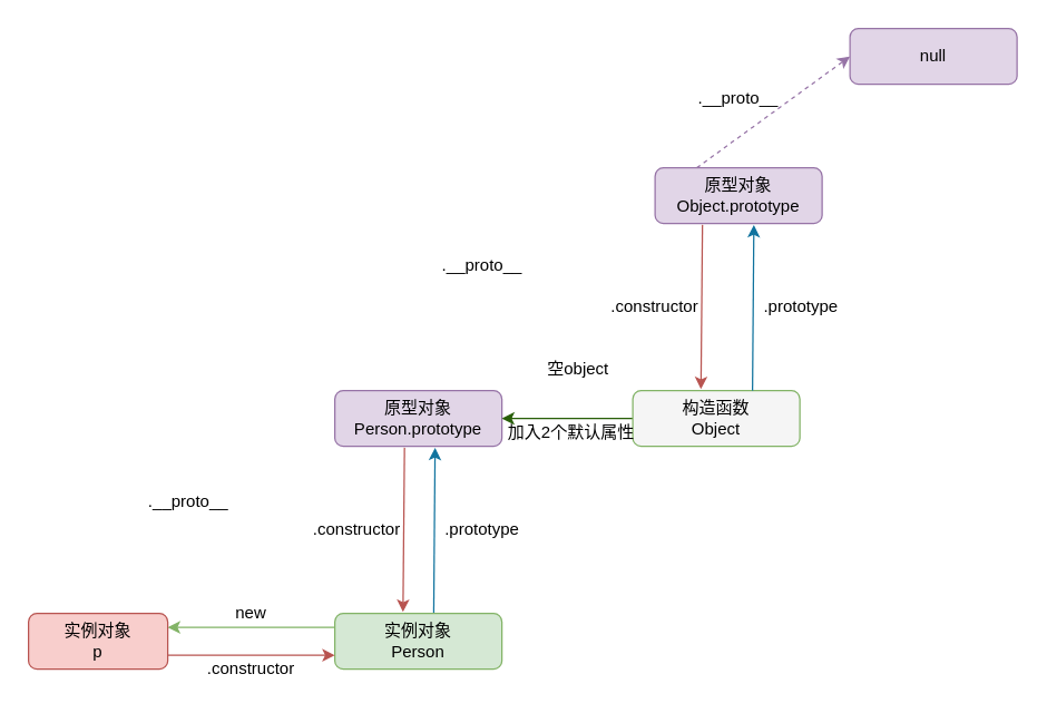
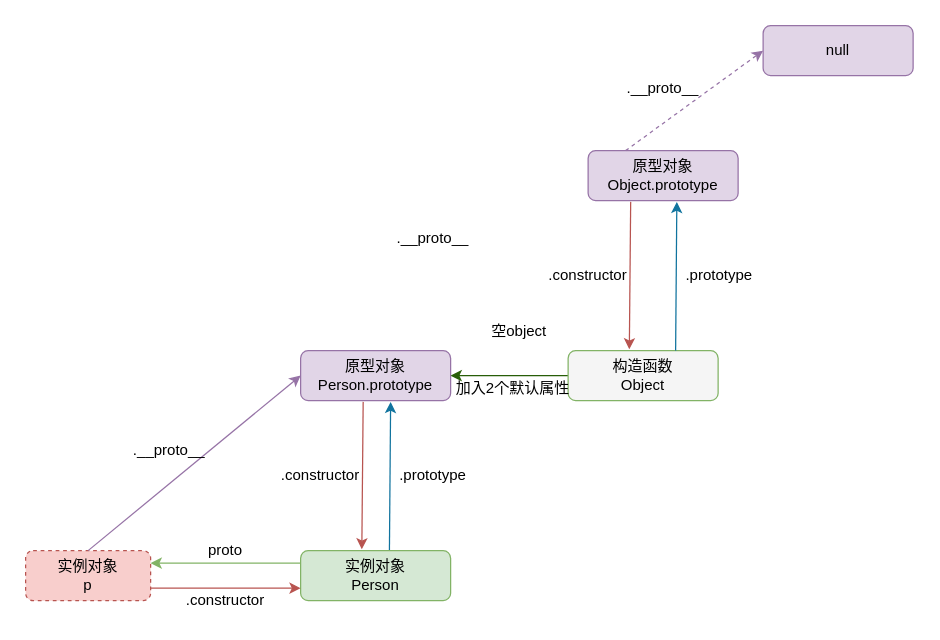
  <mxCell id="0" />
  <mxCell id="1" parent="0" />
  <mxCell id="2" value=".prototype" style="text;html=1;strokeColor=none;fillColor=none;align=center;verticalAlign=middle;whiteSpace=wrap;rounded=0;" parent="1" vertex="1"><mxGeometry x="316" y="370" width="60" height="20" as="geometry" /></mxCell>
  <mxCell id="3" value=".constructor" style="text;html=1;strokeColor=none;fillColor=none;align=center;verticalAlign=middle;whiteSpace=wrap;rounded=0;" parent="1" vertex="1"><mxGeometry x="226" y="370" width="60" height="20" as="geometry" /></mxCell>
  <mxCell id="4" value="原型对象&lt;br&gt;Person.prototype" style="rounded=1;whiteSpace=wrap;html=1;fillColor=#e1d5e7;strokeColor=#9673a6;" parent="1" vertex="1"><mxGeometry x="240" y="280" width="120" height="40" as="geometry" /></mxCell>
  <mxCell id="5" value="" style="endArrow=classic;html=1;exitX=0.592;exitY=0;exitDx=0;exitDy=0;fillColor=#b1ddf0;strokeColor=#10739e;exitPerimeter=0;entryX=0.6;entryY=1.025;entryDx=0;entryDy=0;entryPerimeter=0;" parent="1" target="4" edge="1"><mxGeometry width="50" height="50" relative="1" as="geometry"><mxPoint x="311.04" y="440" as="sourcePoint" /><mxPoint x="330" y="280" as="targetPoint" /></mxGeometry></mxCell>
  <mxCell id="6" value="" style="endArrow=classic;html=1;rounded=0;exitX=0.417;exitY=1.025;exitDx=0;exitDy=0;fillColor=#f8cecc;strokeColor=#b85450;entryX=0.408;entryY=-0.025;entryDx=0;entryDy=0;entryPerimeter=0;exitPerimeter=0;" parent="1" source="4" edge="1"><mxGeometry width="50" height="50" relative="1" as="geometry"><mxPoint x="50" y="390" as="sourcePoint" /><mxPoint x="288.96" y="439" as="targetPoint" /></mxGeometry></mxCell>
  <mxCell id="7" value="实例对象&lt;br&gt;Person" style="rounded=1;whiteSpace=wrap;html=1;fillColor=#d5e8d4;strokeColor=#82b366;" parent="1" vertex="1"><mxGeometry x="240" y="440" width="120" height="40" as="geometry" /></mxCell>
  <mxCell id="8" value=".constructor" style="text;html=1;strokeColor=none;fillColor=none;align=center;verticalAlign=middle;whiteSpace=wrap;rounded=0;" parent="1" vertex="1"><mxGeometry x="145" y="470" width="70" height="20" as="geometry" /></mxCell>
  <mxCell id="9" value="" style="endArrow=classic;html=1;rounded=0;entryX=0;entryY=0.75;entryDx=0;entryDy=0;fillColor=#f8cecc;strokeColor=#b85450;exitX=1;exitY=0.75;exitDx=0;exitDy=0;" parent="1" source="12" target="7" edge="1"><mxGeometry width="50" height="50" relative="1" as="geometry"><mxPoint x="180" y="470" as="sourcePoint" /><mxPoint x="360" y="590" as="targetPoint" /></mxGeometry></mxCell>
  <mxCell id="10" value="" style="endArrow=classic;html=1;rounded=0;entryX=1;entryY=0.25;entryDx=0;entryDy=0;exitX=0;exitY=0.25;exitDx=0;exitDy=0;fillColor=#d5e8d4;strokeColor=#82b366;" parent="1" source="7" target="12" edge="1"><mxGeometry width="50" height="50" relative="1" as="geometry"><mxPoint x="20" y="610" as="sourcePoint" /><mxPoint x="20" y="450" as="targetPoint" /></mxGeometry></mxCell>
- <mxCell id="11" value="new" style="text;html=1;strokeColor=none;fillColor=none;align=center;verticalAlign=middle;whiteSpace=wrap;rounded=0;" parent="1" vertex="1"><mxGeometry x="150" y="430" width="60" height="20" as="geometry" /></mxCell>
- <mxCell id="12" value="实例对象&lt;br&gt;p" style="rounded=1;whiteSpace=wrap;html=1;fillColor=#f8cecc;strokeColor=#b85450;" parent="1" vertex="1"><mxGeometry x="20" y="440" width="100" height="40" as="geometry" /></mxCell>
+ <mxCell id="11" value="proto" style="text;html=1;strokeColor=none;fillColor=none;align=center;verticalAlign=middle;whiteSpace=wrap;rounded=0;" parent="1" vertex="1"><mxGeometry x="150" y="430" width="60" height="20" as="geometry" /></mxCell>
+ <mxCell id="12" value="实例对象&lt;br&gt;p" style="rounded=1;whiteSpace=wrap;html=1;fillColor=#f8cecc;strokeColor=#b85450;dashed=1;" parent="1" vertex="1"><mxGeometry x="20" y="440" width="100" height="40" as="geometry" /></mxCell>
+ <mxCell id="13" value="" style="endArrow=classic;html=1;rounded=0;exitX=0.5;exitY=0;exitDx=0;exitDy=0;entryX=0;entryY=0.5;entryDx=0;entryDy=0;fillColor=#e1d5e7;strokeColor=#9673a6;" parent="1" source="12" target="4" edge="1"><mxGeometry width="50" height="50" relative="1" as="geometry"><mxPoint x="170" y="390" as="sourcePoint" /><mxPoint x="290" y="330" as="targetPoint" /></mxGeometry></mxCell>
  <mxCell id="14" value=".__proto__" style="text;html=1;strokeColor=none;fillColor=none;align=center;verticalAlign=middle;whiteSpace=wrap;rounded=0;" parent="1" vertex="1"><mxGeometry x="105" y="350" width="60" height="20" as="geometry" /></mxCell>
  <mxCell id="15" style="edgeStyle=orthogonalEdgeStyle;rounded=0;orthogonalLoop=1;jettySize=auto;html=1;exitX=0.5;exitY=1;exitDx=0;exitDy=0;" parent="1" source="8" target="8" edge="1"><mxGeometry relative="1" as="geometry" /></mxCell>
  <mxCell id="16" value="原型对象&lt;br&gt;Object.prototype" style="rounded=1;whiteSpace=wrap;html=1;fillColor=#e1d5e7;strokeColor=#9673a6;" vertex="1" parent="1"><mxGeometry x="470" y="120" width="120" height="40" as="geometry" /></mxCell>
  <mxCell id="17" value=".__proto__" style="text;html=1;strokeColor=none;fillColor=none;align=center;verticalAlign=middle;whiteSpace=wrap;rounded=0;" vertex="1" parent="1"><mxGeometry x="316" y="180" width="60" height="20" as="geometry" /></mxCell>
  <mxCell id="18" value="null" style="rounded=1;whiteSpace=wrap;html=1;fillColor=#e1d5e7;strokeColor=#9673a6;" vertex="1" parent="1"><mxGeometry x="610" y="20" width="120" height="40" as="geometry" /></mxCell>
  <mxCell id="19" value="" style="endArrow=classic;html=1;rounded=0;exitX=0.25;exitY=0;exitDx=0;exitDy=0;entryX=0;entryY=0.5;entryDx=0;entryDy=0;fillColor=#e1d5e7;strokeColor=#9673a6;dashed=1;" edge="1" parent="1" source="16" target="18"><mxGeometry width="50" height="50" relative="1" as="geometry"><mxPoint x="280" y="290" as="sourcePoint" /><mxPoint x="480" y="140" as="targetPoint" /></mxGeometry></mxCell>
  <mxCell id="20" value=".__proto__" style="text;html=1;strokeColor=none;fillColor=none;align=center;verticalAlign=middle;whiteSpace=wrap;rounded=0;" vertex="1" parent="1"><mxGeometry x="500" y="60" width="60" height="20" as="geometry" /></mxCell>
  <mxCell id="21" value=".constructor" style="text;html=1;strokeColor=none;fillColor=none;align=center;verticalAlign=middle;whiteSpace=wrap;rounded=0;" vertex="1" parent="1"><mxGeometry x="440" y="210" width="60" height="20" as="geometry" /></mxCell>
  <mxCell id="22" value="" style="endArrow=classic;html=1;rounded=0;exitX=0.417;exitY=1.025;exitDx=0;exitDy=0;fillColor=#f8cecc;strokeColor=#b85450;entryX=0.408;entryY=-0.025;entryDx=0;entryDy=0;entryPerimeter=0;exitPerimeter=0;" edge="1" parent="1"><mxGeometry width="50" height="50" relative="1" as="geometry"><mxPoint x="504.04" y="161" as="sourcePoint" /><mxPoint x="502.96" y="279" as="targetPoint" /></mxGeometry></mxCell>
  <mxCell id="23" style="edgeStyle=orthogonalEdgeStyle;rounded=0;orthogonalLoop=1;jettySize=auto;html=1;fillColor=#d5e8d4;strokeColor=#285e08;" edge="1" parent="1" source="24"><mxGeometry relative="1" as="geometry"><mxPoint x="360" y="300" as="targetPoint" /></mxGeometry></mxCell>
  <mxCell id="24" value="构造函数&lt;br&gt;Object" style="rounded=1;whiteSpace=wrap;html=1;fillColor=#f5f5f5;strokeColor=#82b366;" vertex="1" parent="1"><mxGeometry x="454" y="280" width="120" height="40" as="geometry" /></mxCell>
  <mxCell id="25" value=".prototype" style="text;html=1;strokeColor=none;fillColor=none;align=center;verticalAlign=middle;whiteSpace=wrap;rounded=0;" vertex="1" parent="1"><mxGeometry x="544.96" y="210" width="60" height="20" as="geometry" /></mxCell>
  <mxCell id="26" value="" style="endArrow=classic;html=1;exitX=0.592;exitY=0;exitDx=0;exitDy=0;fillColor=#b1ddf0;strokeColor=#10739e;exitPerimeter=0;entryX=0.6;entryY=1.025;entryDx=0;entryDy=0;entryPerimeter=0;" edge="1" parent="1"><mxGeometry width="50" height="50" relative="1" as="geometry"><mxPoint x="540" y="280" as="sourcePoint" /><mxPoint x="540.96" y="161" as="targetPoint" /></mxGeometry></mxCell>
  <mxCell id="27" value="空object" style="text;html=1;strokeColor=none;fillColor=none;align=center;verticalAlign=middle;whiteSpace=wrap;rounded=0;" vertex="1" parent="1"><mxGeometry x="385" y="255" width="60" height="20" as="geometry" /></mxCell>
  <mxCell id="28" value="加入2个默认属性" style="text;html=1;strokeColor=none;fillColor=none;align=center;verticalAlign=middle;whiteSpace=wrap;rounded=0;" vertex="1" parent="1"><mxGeometry x="360" y="300" width="100" height="20" as="geometry" /></mxCell>
